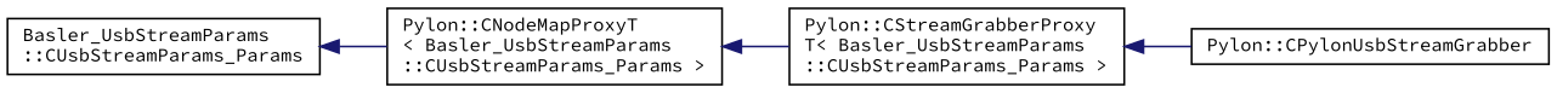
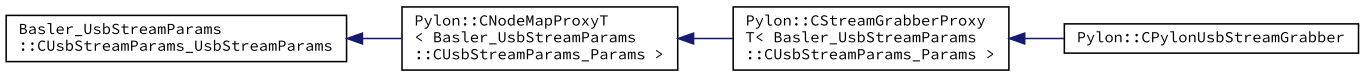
  digraph {
    rankdir=LR
    fontname="Source Code Pro"
    node [color=black fillcolor=white fontname="Source Code Pro" fontsize=10 shape=record style=filled]
    edge [color=midnightblue dir=back fontname="Source Code Pro" fontsize=10 labelfontname=Helvetica labelfontsize=10 style=solid]
-   n1 [height=0.2 label="Basler_UsbStreamParams\l::CUsbStreamParams_Params" width=0.4]
+   n1 [height=0.2 label="Basler_UsbStreamParams\l::CUsbStreamParams_UsbStreamParams" width=0.4]
    n2 [height=0.2 label="Pylon::CNodeMapProxyT\l\< Basler_UsbStreamParams\l::CUsbStreamParams_Params \>" width=0.4]
    n3 [height=0.2 label="Pylon::CStreamGrabberProxy\lT\< Basler_UsbStreamParams\l::CUsbStreamParams_Params \>" width=0.4]
    n4 [height=0.2 label="Pylon::CPylonUsbStreamGrabber" width=0.4]
    n1 -> n2
    n2 -> n3
    n3 -> n4
  }
